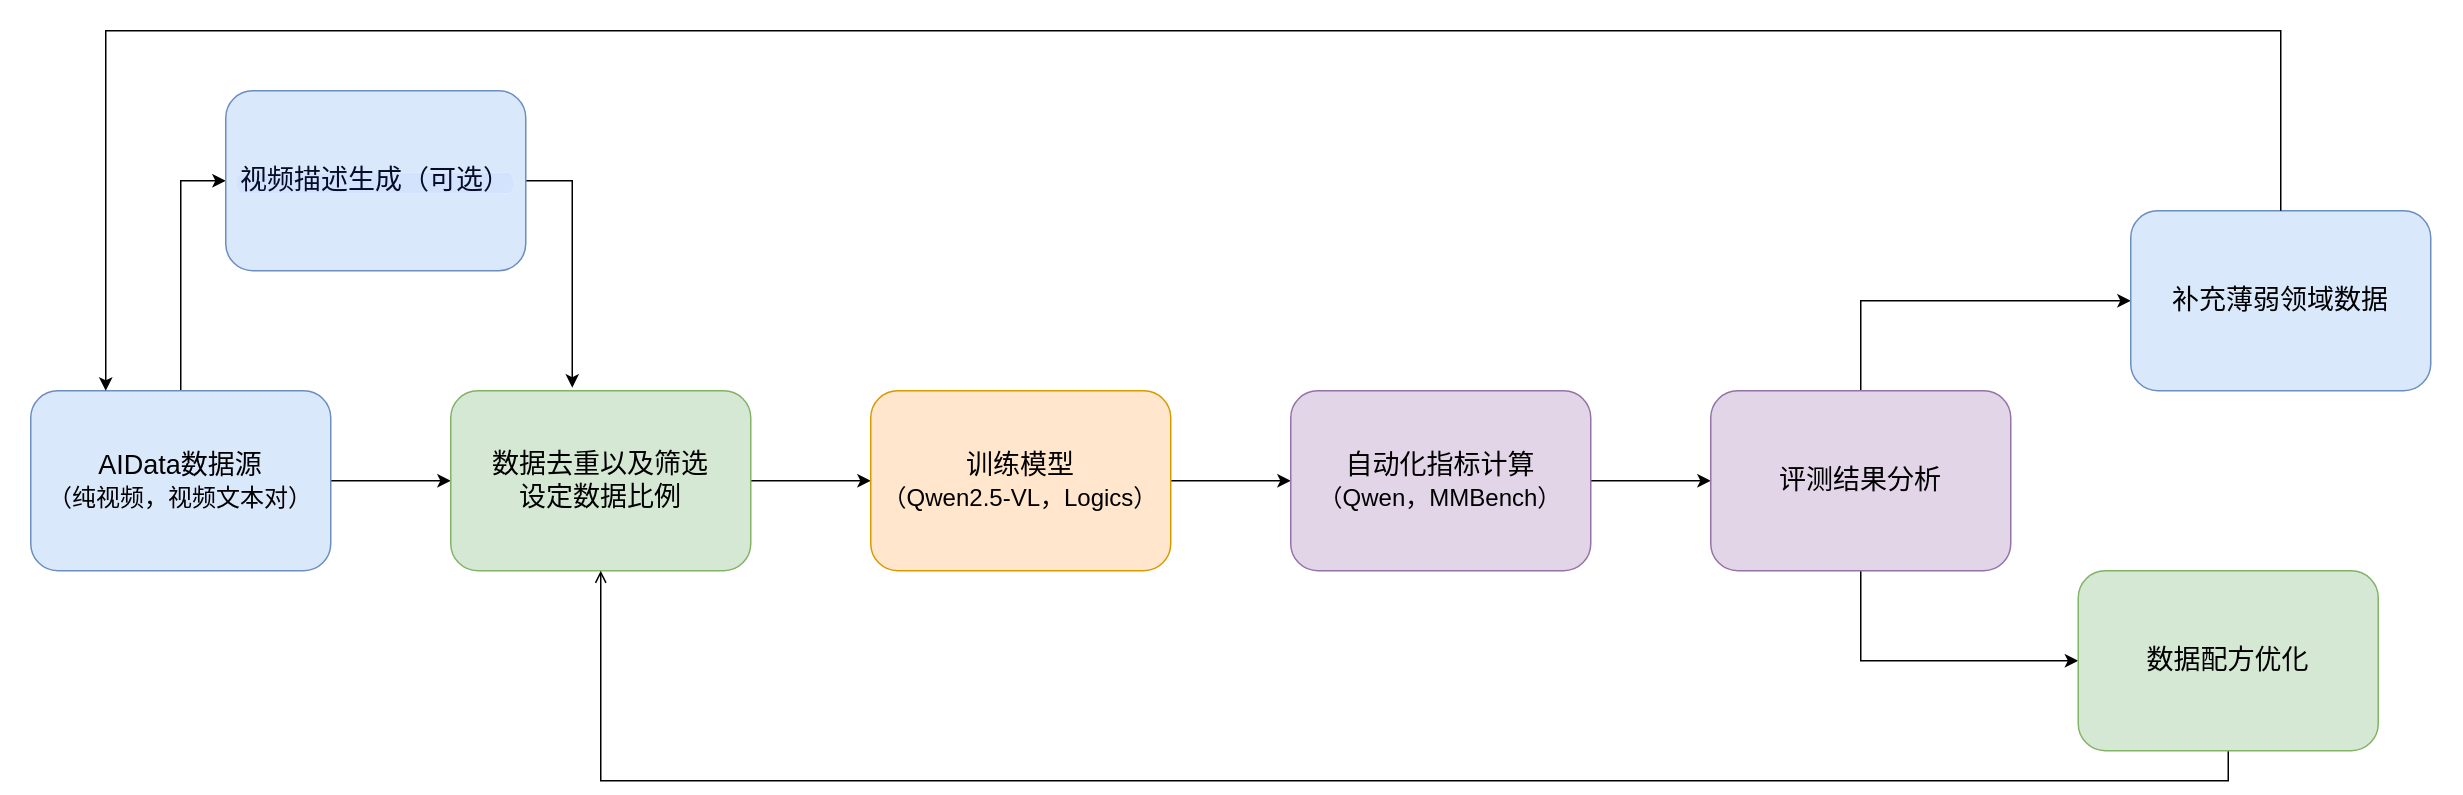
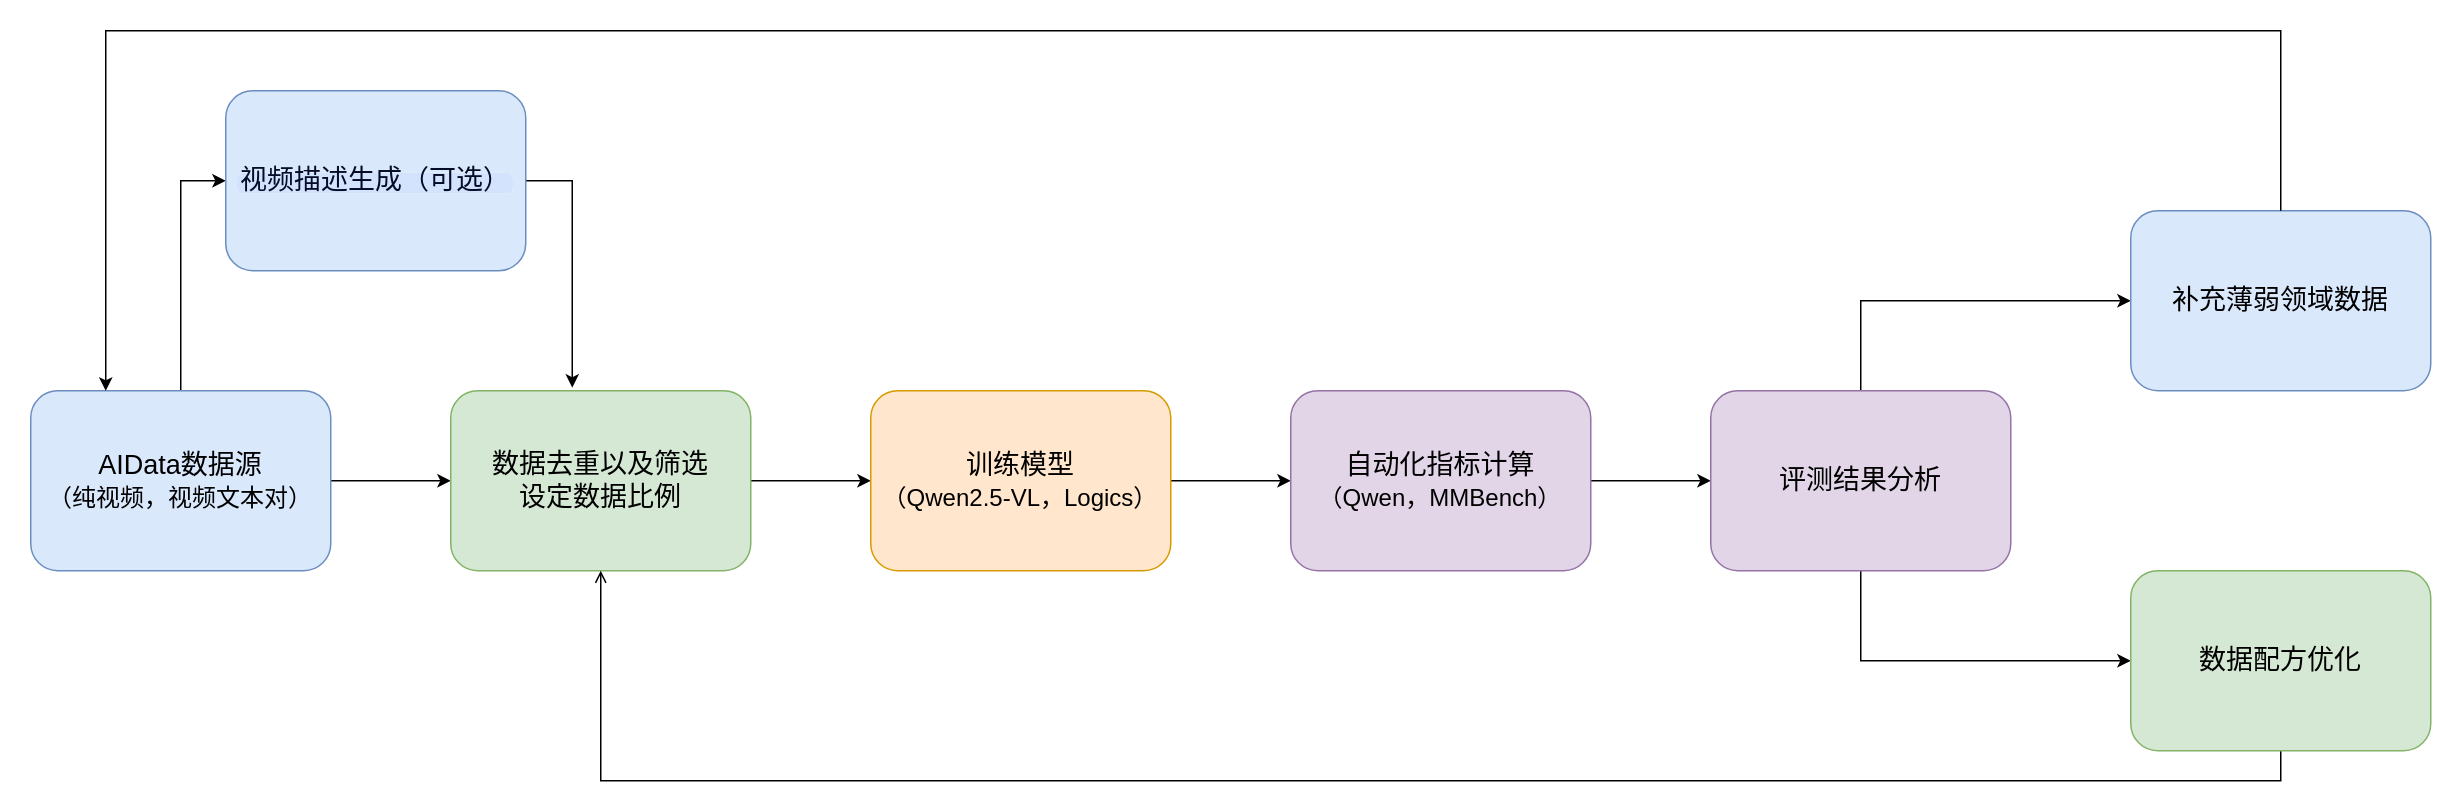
  <mxCell id="0" />
  <mxCell id="1" parent="0" />
  <mxCell id="2" style="edgeStyle=orthogonalEdgeStyle;rounded=0;orthogonalLoop=1;jettySize=auto;html=1;entryX=0;entryY=0.5;entryDx=0;entryDy=0;" edge="1" parent="1" source="4" target="18"><mxGeometry relative="1" as="geometry" /></mxCell>
  <mxCell id="3" style="edgeStyle=orthogonalEdgeStyle;rounded=0;orthogonalLoop=1;jettySize=auto;html=1;entryX=0;entryY=0.5;entryDx=0;entryDy=0;" edge="1" parent="1" source="4" target="6"><mxGeometry relative="1" as="geometry" /></mxCell>
  <mxCell id="4" value="&lt;font style=&quot;font-size: 18px;&quot;&gt;AIData数据源&lt;/font&gt;&lt;div&gt;&lt;font size=&quot;3&quot;&gt;（纯视频，视频文本对）&lt;/font&gt;&lt;/div&gt;" style="rounded=1;whiteSpace=wrap;html=1;fillColor=#dae8fc;strokeColor=#6c8ebf;" parent="1" vertex="1"><mxGeometry x="20" y="260" width="200" height="120" as="geometry" /></mxCell>
  <mxCell id="5" style="edgeStyle=orthogonalEdgeStyle;rounded=0;orthogonalLoop=1;jettySize=auto;html=1;entryX=0;entryY=0.5;entryDx=0;entryDy=0;" edge="1" parent="1" source="6" target="8"><mxGeometry relative="1" as="geometry" /></mxCell>
  <mxCell id="6" value="&lt;div&gt;&lt;span style=&quot;font-size: 18px;&quot;&gt;数据去重以及筛选&lt;/span&gt;&lt;/div&gt;&lt;div&gt;&lt;span style=&quot;background-color: transparent; color: light-dark(rgb(0, 0, 0), rgb(255, 255, 255));&quot;&gt;&lt;font style=&quot;font-size: 18px;&quot;&gt;设定数据比例&lt;/font&gt;&lt;/span&gt;&lt;/div&gt;" style="rounded=1;whiteSpace=wrap;html=1;fillColor=#d5e8d4;strokeColor=#82b366;" parent="1" vertex="1"><mxGeometry x="300" y="260" width="200" height="120" as="geometry" /></mxCell>
  <mxCell id="7" style="edgeStyle=orthogonalEdgeStyle;rounded=0;orthogonalLoop=1;jettySize=auto;html=1;exitX=1;exitY=0.5;exitDx=0;exitDy=0;entryX=0;entryY=0.5;entryDx=0;entryDy=0;" parent="1" source="8" target="10" edge="1"><mxGeometry relative="1" as="geometry" /></mxCell>
  <mxCell id="8" value="&lt;font style=&quot;font-size: 18px;&quot;&gt;训练模型&lt;/font&gt;&lt;div&gt;&lt;font size=&quot;3&quot; style=&quot;&quot;&gt;（Qwen2.5-VL，Logics）&lt;/font&gt;&lt;/div&gt;" style="rounded=1;whiteSpace=wrap;html=1;fillColor=#ffe6cc;strokeColor=#d79b00;" parent="1" vertex="1"><mxGeometry x="580" y="260" width="200" height="120" as="geometry" /></mxCell>
  <mxCell id="9" style="edgeStyle=orthogonalEdgeStyle;rounded=0;orthogonalLoop=1;jettySize=auto;html=1;entryX=0;entryY=0.5;entryDx=0;entryDy=0;" parent="1" source="10" target="13" edge="1"><mxGeometry relative="1" as="geometry" /></mxCell>
  <mxCell id="10" value="&lt;font style=&quot;font-size: 18px;&quot;&gt;自动化指标计算&lt;/font&gt;&lt;div&gt;&lt;font size=&quot;3&quot; style=&quot;&quot;&gt;（Qwen，MMBench）&lt;/font&gt;&lt;/div&gt;" style="rounded=1;whiteSpace=wrap;html=1;fillColor=#e1d5e7;strokeColor=#9673a6;" parent="1" vertex="1"><mxGeometry x="860" y="260" width="200" height="120" as="geometry" /></mxCell>
  <mxCell id="11" style="edgeStyle=orthogonalEdgeStyle;rounded=0;orthogonalLoop=1;jettySize=auto;html=1;exitX=0.5;exitY=0;exitDx=0;exitDy=0;entryX=0;entryY=0.5;entryDx=0;entryDy=0;" parent="1" source="13" target="16" edge="1"><mxGeometry relative="1" as="geometry" /></mxCell>
  <mxCell id="12" style="edgeStyle=orthogonalEdgeStyle;rounded=0;orthogonalLoop=1;jettySize=auto;html=1;entryX=0;entryY=0.5;entryDx=0;entryDy=0;exitX=0.5;exitY=1;exitDx=0;exitDy=0;" edge="1" parent="1" source="13" target="15"><mxGeometry relative="1" as="geometry" /></mxCell>
  <mxCell id="13" value="&lt;font style=&quot;font-size: 18px;&quot;&gt;评测结果分析&lt;/font&gt;" style="rounded=1;whiteSpace=wrap;html=1;fillColor=#e1d5e7;strokeColor=#9673a6;" parent="1" vertex="1"><mxGeometry x="1140" y="260" width="200" height="120" as="geometry" /></mxCell>
  <mxCell id="14" style="edgeStyle=orthogonalEdgeStyle;rounded=0;orthogonalLoop=1;jettySize=auto;html=1;entryX=0.5;entryY=1;entryDx=0;entryDy=0;exitX=0.5;exitY=1;exitDx=0;exitDy=0;endArrow=open;" edge="1" parent="1" source="15" target="6"><mxGeometry relative="1" as="geometry" /></mxCell>
- <mxCell id="15" value="&lt;font style=&quot;font-size: 18px;&quot;&gt;数据配方优化&lt;/font&gt;" style="rounded=1;whiteSpace=wrap;html=1;fillColor=#d5e8d4;strokeColor=#82b366;" parent="1" vertex="1"><mxGeometry x="1385" y="380" width="200" height="120" as="geometry" /></mxCell>
+ <mxCell id="15" value="&lt;font style=&quot;font-size: 18px;&quot;&gt;数据配方优化&lt;/font&gt;" style="rounded=1;whiteSpace=wrap;html=1;fillColor=#d5e8d4;strokeColor=#82b366;" parent="1" vertex="1"><mxGeometry x="1420" y="380" width="200" height="120" as="geometry" /></mxCell>
  <mxCell id="16" value="&lt;span style=&quot;background-color: transparent; color: light-dark(rgb(0, 0, 0), rgb(255, 255, 255));&quot;&gt;&lt;font style=&quot;font-size: 18px;&quot;&gt;补充薄弱领域数据&lt;/font&gt;&lt;/span&gt;" style="rounded=1;whiteSpace=wrap;html=1;fillColor=#dae8fc;strokeColor=#6c8ebf;" parent="1" vertex="1"><mxGeometry x="1420" y="140" width="200" height="120" as="geometry" /></mxCell>
  <mxCell id="17" style="edgeStyle=orthogonalEdgeStyle;rounded=0;orthogonalLoop=1;jettySize=auto;html=1;exitX=1;exitY=0.5;exitDx=0;exitDy=0;entryX=0.405;entryY=-0.017;entryDx=0;entryDy=0;entryPerimeter=0;" edge="1" parent="1" source="18" target="6"><mxGeometry relative="1" as="geometry"><mxPoint x="380" y="250" as="targetPoint" /></mxGeometry></mxCell>
  <mxCell id="18" value="&lt;span style=&quot;border-radius: 4px; padding: 0px 2px; color: rgb(4, 12, 40); background: linear-gradient(90deg, rgb(211, 227, 253) 50%, rgba(0, 0, 0, 0) 50%) 0% 0px / 200% 100% no-repeat rgb(255, 255, 255); animation: 0.75s cubic-bezier(0.05, 0.7, 0.1, 1) 0.25s 1 normal forwards running highlight; font-family: Arial, sans-serif; text-align: start;&quot;&gt;&lt;font style=&quot;font-size: 18px;&quot;&gt;视频描述生成（可选）&lt;/font&gt;&lt;/span&gt;" style="rounded=1;whiteSpace=wrap;html=1;fillColor=#dae8fc;strokeColor=#6c8ebf;" vertex="1" parent="1"><mxGeometry x="150" y="60" width="200" height="120" as="geometry" /></mxCell>
  <mxCell id="19" style="edgeStyle=orthogonalEdgeStyle;rounded=0;orthogonalLoop=1;jettySize=auto;html=1;entryX=0.25;entryY=0;entryDx=0;entryDy=0;" edge="1" parent="1" source="16" target="4"><mxGeometry relative="1" as="geometry"><Array as="points"><mxPoint x="1520" y="20" /><mxPoint x="70" y="20" /></Array></mxGeometry></mxCell>
